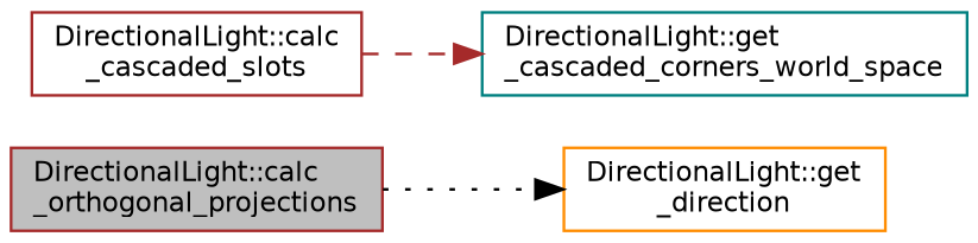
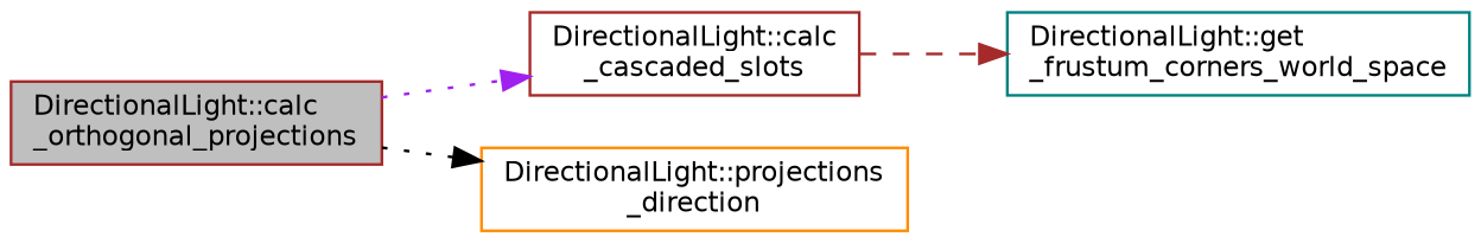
  digraph {
    rankdir=LR
    node [color=brown fontname=Helvetica fontsize=10 shape=record]
    edge [fontname=Helvetica fontsize=10 labelfontname=Helvetica labelfontsize=10 style=dotted]
    n1 [fillcolor=grey75 fontcolor=black height=0.2 label="DirectionalLight::calc\l_orthogonal_projections" style=filled width=0.4]
    n2 [height=0.2 label="DirectionalLight::calc\l_cascaded_slots" width=0.4]
-   n3 [color=darkorange height=0.2 label="DirectionalLight::get\l_direction" width=0.4]
-   n4 [color=teal height=0.2 label="DirectionalLight::get\l_cascaded_corners_world_space" width=0.4]
+   n3 [color=darkorange height=0.2 label="DirectionalLight::projections\l_direction" width=0.4]
+   n4 [color=teal height=0.2 label="DirectionalLight::get\l_frustum_corners_world_space" width=0.4]
+   n1 -> n2 [color=purple]
    n1 -> n3 [color=black]
    n2 -> n4 [color=brown style=dashed]
  }
